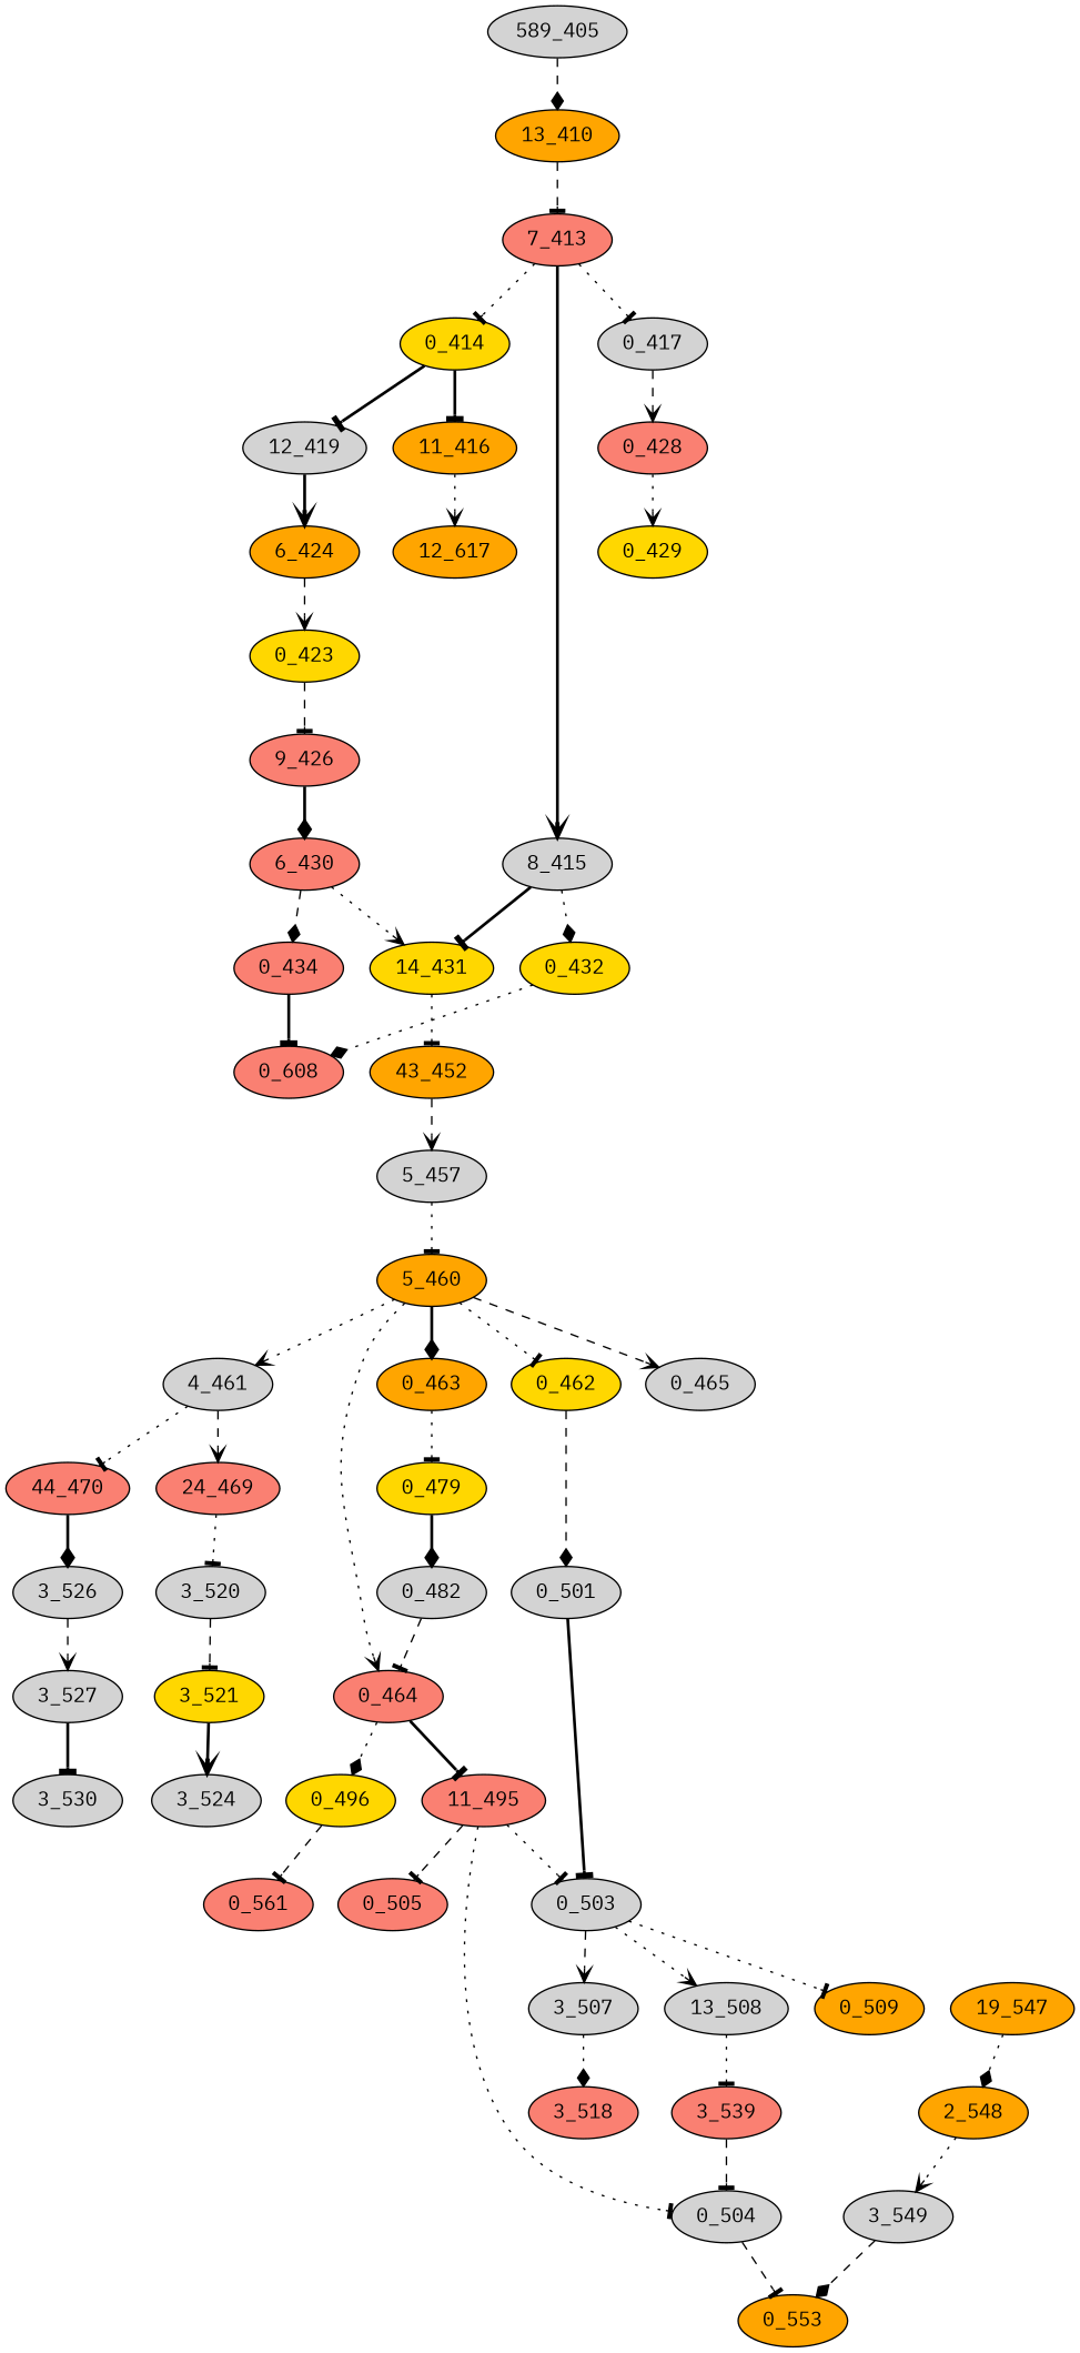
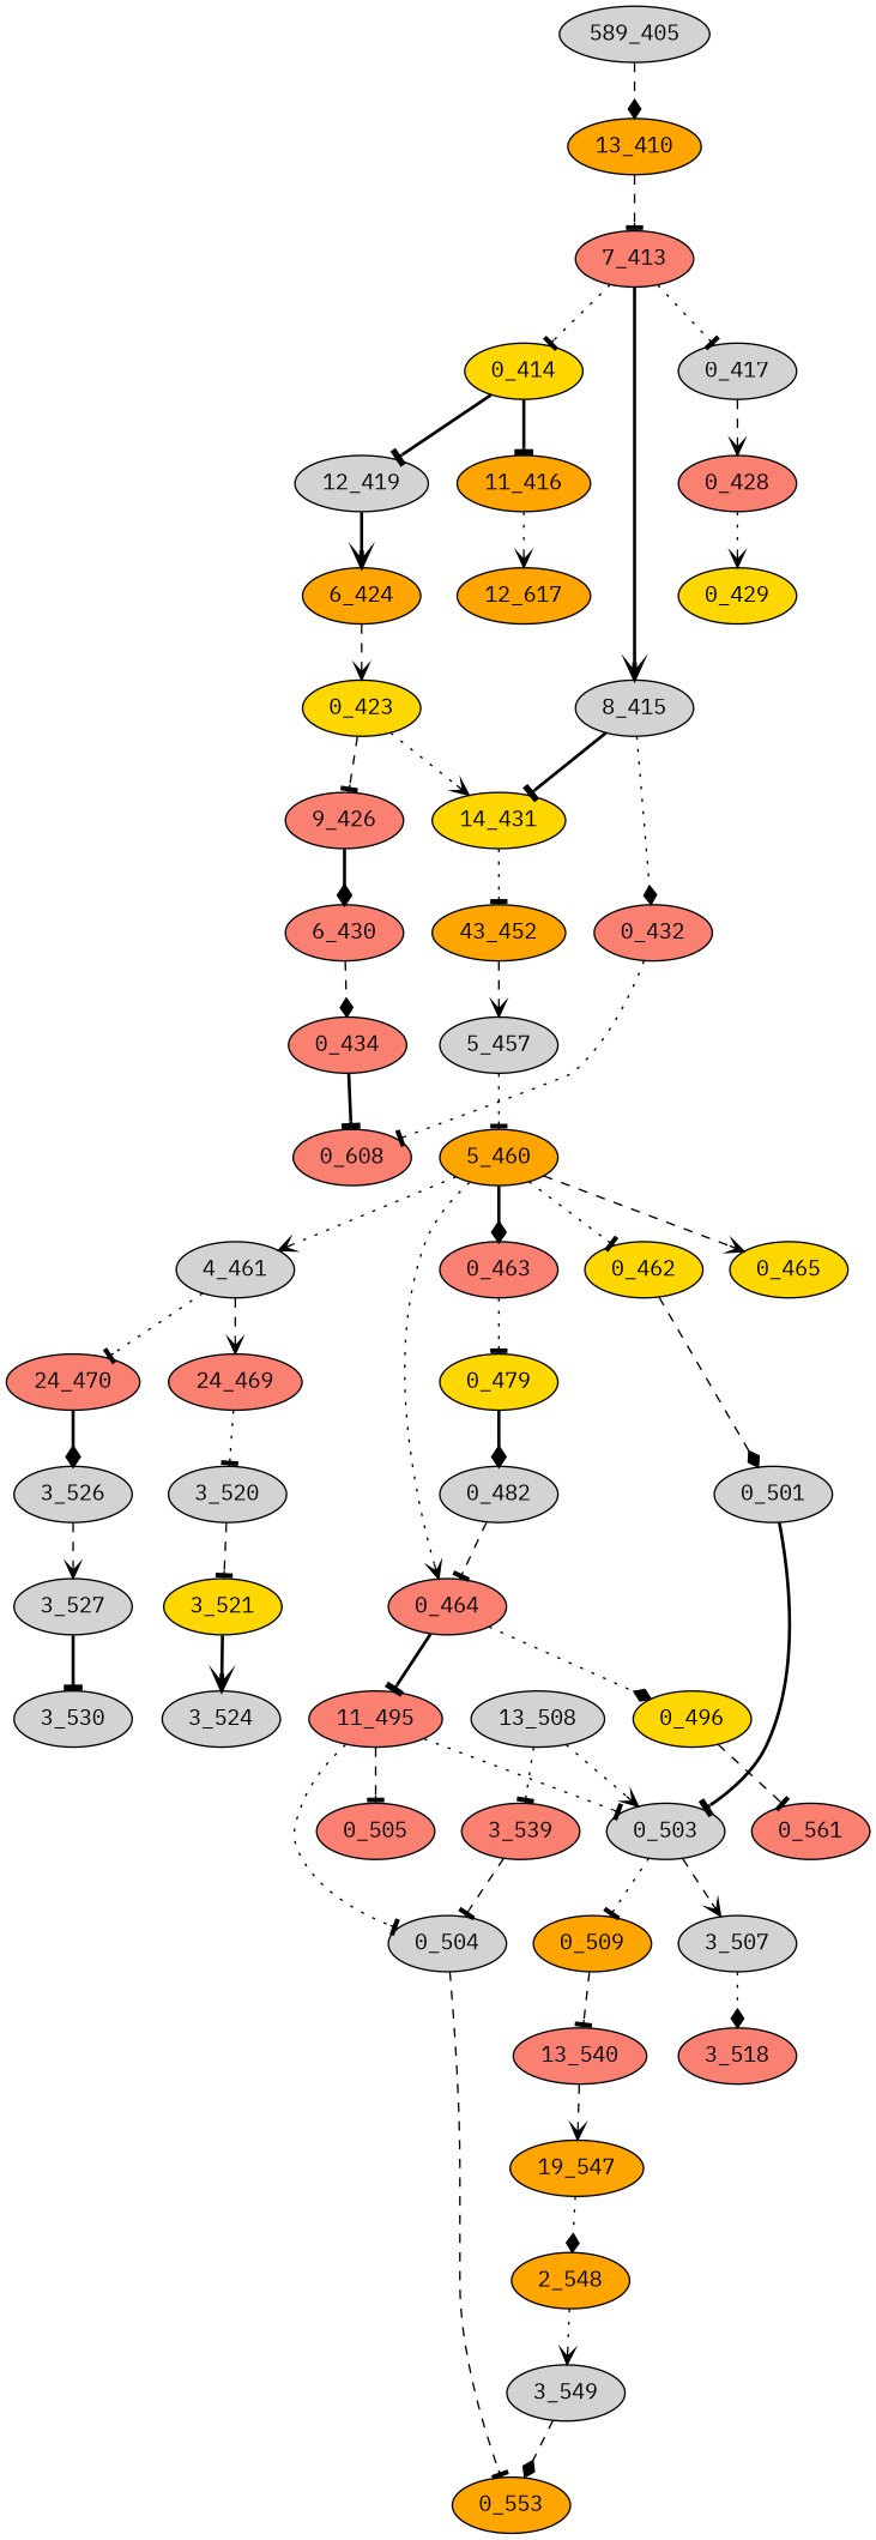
  digraph {
    fontname="IBM Plex Mono"
    node [fillcolor=lightgrey fontname="IBM Plex Mono" style=filled]
    edge [arrowhead=tee fontname="IBM Plex Mono" style=dotted]
    "13_410" [fillcolor=orange]
    "589_405"
    "7_413" [fillcolor=salmon]
    "0_414" [fillcolor=gold]
    "8_415"
    "0_417"
    "11_416" [fillcolor=orange]
    "12_419"
-   "0_432" [fillcolor=gold]
+   "0_432" [fillcolor=salmon]
    "14_431" [fillcolor=gold]
    "12_617" [fillcolor=orange]
    "0_428" [fillcolor=salmon]
    "6_424" [fillcolor=orange]
    "0_608" [fillcolor=salmon]
    "43_452" [fillcolor=orange]
    "0_429" [fillcolor=gold]
    "0_423" [fillcolor=gold]
    "5_457"
    "9_426" [fillcolor=salmon]
    "6_430" [fillcolor=salmon]
    "0_434" [fillcolor=salmon]
    "5_460" [fillcolor=orange]
    "4_461"
    "0_462" [fillcolor=gold]
-   "0_463" [fillcolor=orange]
-   "0_465"
+   "0_463" [fillcolor=salmon]
+   "0_465" [fillcolor=gold]
    "0_464" [fillcolor=salmon]
    "24_469" [fillcolor=salmon]
-   "24_470" [fillcolor=salmon label="44_470"]
+   "24_470" [fillcolor=salmon]
    "0_501"
    "0_479" [fillcolor=gold]
    "11_495" [fillcolor=salmon]
    "0_496" [fillcolor=gold]
    "3_520"
    "3_526"
    "0_503"
    "0_482"
    "0_504"
    "0_505" [fillcolor=salmon]
    "0_561" [fillcolor=salmon]
    "3_521" [fillcolor=gold]
    "3_527"
    "3_507"
    "13_508"
    "0_509" [fillcolor=orange]
    "3_524"
    "3_530"
    "0_553" [fillcolor=orange]
    "3_518" [fillcolor=salmon]
    "3_539" [fillcolor=salmon]
+   "13_540" [fillcolor=salmon]
    "19_547" [fillcolor=orange]
    "3_549"
    "2_548" [fillcolor=orange]
    "13_410" -> "7_413" [style=dashed]
    "589_405" -> "13_410" [arrowhead=diamond style=dashed]
    "7_413" -> "0_414"
    "7_413" -> "8_415" [arrowhead=vee style=bold]
    "7_413" -> "0_417"
    "0_414" -> "11_416" [style=bold]
    "0_414" -> "12_419" [style=bold]
    "8_415" -> "0_432" [arrowhead=diamond]
    "8_415" -> "14_431" [style=bold]
    "0_417" -> "0_428" [arrowhead=vee style=dashed]
    "11_416" -> "12_617" [arrowhead=vee]
    "12_419" -> "6_424" [arrowhead=vee style=bold]
-   "0_432" -> "0_608" [arrowhead=diamond]
+   "0_432" -> "0_608"
    "14_431" -> "43_452"
    "0_428" -> "0_429" [arrowhead=vee]
    "6_424" -> "0_423" [arrowhead=vee style=dashed]
    "43_452" -> "5_457" [arrowhead=vee style=dashed]
    "0_423" -> "9_426" [style=dashed]
    "5_457" -> "5_460"
    "9_426" -> "6_430" [arrowhead=diamond style=bold]
-   "6_430" -> "14_431" [arrowhead=vee]
+   "0_423" -> "14_431" [arrowhead=vee]
    "6_430" -> "0_434" [arrowhead=diamond style=dashed]
    "0_434" -> "0_608" [style=bold]
    "5_460" -> "4_461" [arrowhead=vee]
    "5_460" -> "0_462"
    "5_460" -> "0_463" [arrowhead=diamond style=bold]
    "5_460" -> "0_465" [arrowhead=vee style=dashed]
    "5_460" -> "0_464" [arrowhead=vee]
    "4_461" -> "24_469" [arrowhead=vee style=dashed]
    "4_461" -> "24_470"
    "0_462" -> "0_501" [arrowhead=diamond style=dashed]
    "0_463" -> "0_479"
    "0_464" -> "11_495" [style=bold]
    "0_464" -> "0_496" [arrowhead=diamond]
    "24_469" -> "3_520"
    "24_470" -> "3_526" [arrowhead=diamond style=bold]
    "0_501" -> "0_503" [style=bold]
    "0_479" -> "0_482" [arrowhead=diamond style=bold]
    "11_495" -> "0_503"
    "11_495" -> "0_504"
    "11_495" -> "0_505" [style=dashed]
    "0_496" -> "0_561" [style=dashed]
    "3_520" -> "3_521" [style=dashed]
    "3_526" -> "3_527" [arrowhead=vee style=dashed]
    "0_503" -> "3_507" [arrowhead=vee style=dashed]
-   "0_503" -> "13_508" [arrowhead=vee]
+   "13_508" -> "0_503" [arrowhead=vee]
    "0_503" -> "0_509"
    "0_482" -> "0_464" [style=dashed]
    "0_504" -> "0_553" [style=dashed]
    "3_521" -> "3_524" [arrowhead=vee style=bold]
    "3_527" -> "3_530" [style=bold]
    "3_507" -> "3_518" [arrowhead=diamond]
    "13_508" -> "3_539"
+   "0_509" -> "13_540" [style=dashed]
    "3_539" -> "0_504" [style=dashed]
+   "13_540" -> "19_547" [arrowhead=vee style=dashed]
    "19_547" -> "2_548" [arrowhead=diamond]
    "3_549" -> "0_553" [arrowhead=diamond style=dashed]
    "2_548" -> "3_549" [arrowhead=vee]
  }
